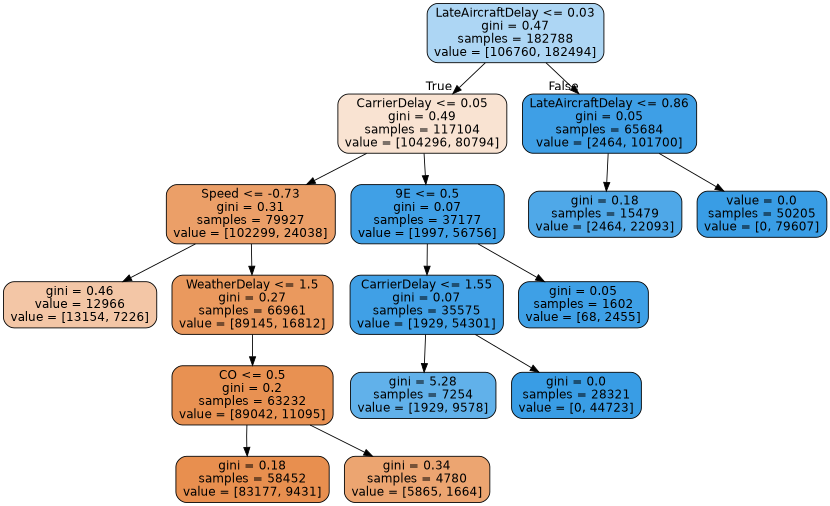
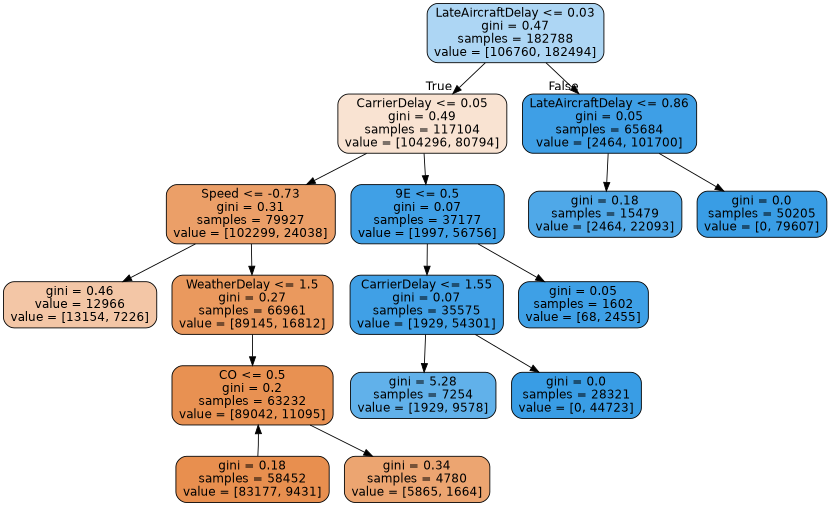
  digraph {
    fontname="DejaVu Sans"
    node [color=black fillcolor="#40a0e6" fontname="DejaVu Sans" shape=box style="filled, rounded"]
    edge [fontname="DejaVu Sans"]
    n1 [fillcolor="#add6f4" label="LateAircraftDelay <= 0.03\ngini = 0.47\nsamples = 182788\nvalue = [106760, 182494]"]
    n2 [fillcolor="#f9e3d2" label="CarrierDelay <= 0.05\ngini = 0.49\nsamples = 117104\nvalue = [104296, 80794]"]
    n3 [fillcolor="#3e9fe6" label="LateAircraftDelay <= 0.86\ngini = 0.05\nsamples = 65684\nvalue = [2464, 101700]"]
    n4 [fillcolor="#eb9f68" label="Speed <= -0.73\ngini = 0.31\nsamples = 79927\nvalue = [102299, 24038]"]
    n5 [label="9E <= 0.5\ngini = 0.07\nsamples = 37177\nvalue = [1997, 56756]"]
    n6 [fillcolor="#4fa8e8" label="gini = 0.18\nsamples = 15479\nvalue = [2464, 22093]"]
-   n7 [fillcolor="#399de5" label="value = 0.0\nsamples = 50205\nvalue = [0, 79607]"]
+   n7 [fillcolor="#399de5" label="gini = 0.0\nsamples = 50205\nvalue = [0, 79607]"]
    n8 [fillcolor="#f3c6a6" label="gini = 0.46\nvalue = 12966\nvalue = [13154, 7226]"]
    n9 [fillcolor="#ea995e" label="WeatherDelay <= 1.5\ngini = 0.27\nsamples = 66961\nvalue = [89145, 16812]"]
    n10 [label="CarrierDelay <= 1.55\ngini = 0.07\nsamples = 35575\nvalue = [1929, 54301]"]
    n11 [fillcolor="#3ea0e6" label="gini = 0.05\nsamples = 1602\nvalue = [68, 2455]"]
    n12 [fillcolor="#e89152" label="CO <= 0.5\ngini = 0.2\nsamples = 63232\nvalue = [89042, 11095]"]
    n13 [fillcolor="#e88f4f" label="gini = 0.18\nsamples = 58452\nvalue = [83177, 9431]"]
    n14 [fillcolor="#eca571" label="gini = 0.34\nsamples = 4780\nvalue = [5865, 1664]"]
    n15 [fillcolor="#61b1ea" label="gini = 5.28\nsamples = 7254\nvalue = [1929, 9578]"]
    n16 [fillcolor="#399de5" label="gini = 0.0\nsamples = 28321\nvalue = [0, 44723]"]
    n1 -> n2 [headlabel=True labelangle=45 labeldistance=2.5]
    n1 -> n3 [headlabel=False labelangle=-45 labeldistance=2.5]
    n2 -> n4
    n2 -> n5
    n3 -> n6
    n3 -> n7
    n4 -> n8
    n4 -> n9
    n5 -> n10
    n5 -> n11
    n9 -> n12
    n10 -> n15
    n10 -> n16
-   n12 -> n13
+   n13 -> n12
    n12 -> n14
  }
